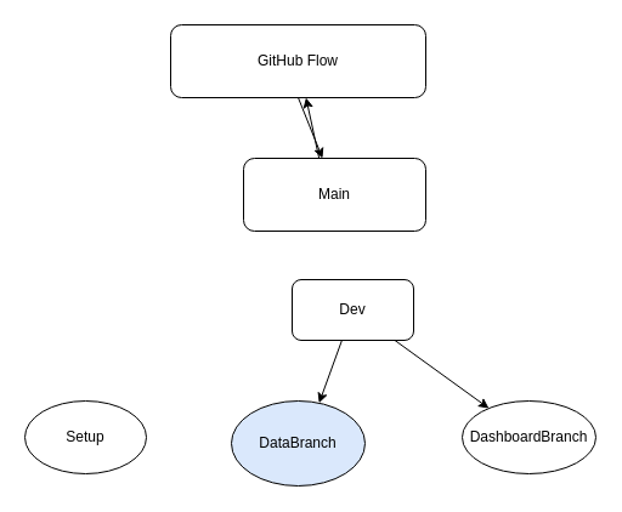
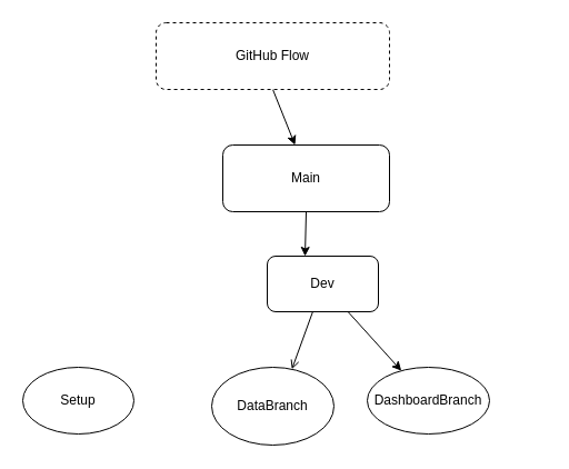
  <mxCell id="0" />
  <mxCell id="1" parent="0" />
  <mxCell id="2" style="edgeStyle=none;html=1;exitX=0.5;exitY=1;exitDx=0;exitDy=0;" parent="1" source="3" edge="1"><mxGeometry relative="1" as="geometry"><mxPoint x="265" y="130" as="targetPoint" /></mxGeometry></mxCell>
- <mxCell id="3" value="GitHub Flow" style="rounded=1;whiteSpace=wrap;html=1;" parent="1" vertex="1"><mxGeometry x="140" width="210" height="60" as="geometry" y="20" /></mxCell>
- <mxCell id="4" style="edgeStyle=none;html=1;exitX=0.5;exitY=1;exitDx=0;exitDy=0;" parent="1" source="5" target="3" edge="1"><mxGeometry relative="1" as="geometry" /></mxCell>
+ <mxCell id="3" value="GitHub Flow" style="rounded=1;whiteSpace=wrap;html=1;dashed=1;" parent="1" vertex="1"><mxGeometry x="140" width="210" height="60" as="geometry" y="20" /></mxCell>
+ <mxCell id="4" style="edgeStyle=none;html=1;exitX=0.5;exitY=1;exitDx=0;exitDy=0;entryX=0.34;entryY=0;entryDx=0;entryDy=0;entryPerimeter=0;" parent="1" source="5" target="8" edge="1"><mxGeometry relative="1" as="geometry" /></mxCell>
  <mxCell id="5" value="Main" style="rounded=1;whiteSpace=wrap;html=1;" parent="1" vertex="1"><mxGeometry x="200" y="130" width="150" height="60" as="geometry" /></mxCell>
- <mxCell id="6" style="edgeStyle=none;html=1;entryX=0.656;entryY=0.025;entryDx=0;entryDy=0;entryPerimeter=0;" parent="1" source="8" target="10" edge="1"><mxGeometry relative="1" as="geometry" /></mxCell>
+ <mxCell id="6" style="edgeStyle=none;html=1;entryX=0.656;entryY=0.025;entryDx=0;entryDy=0;entryPerimeter=0;endArrow=open;" parent="1" source="8" target="10" edge="1"><mxGeometry relative="1" as="geometry" /></mxCell>
  <mxCell id="7" style="edgeStyle=none;html=1;" parent="1" source="8" target="11" edge="1"><mxGeometry relative="1" as="geometry" /></mxCell>
  <mxCell id="8" value="Dev" style="rounded=1;whiteSpace=wrap;html=1;" parent="1" vertex="1"><mxGeometry x="240" y="230" width="100" height="50" as="geometry" /></mxCell>
  <mxCell id="9" value="Setup" style="ellipse;whiteSpace=wrap;html=1;" parent="1" vertex="1"><mxGeometry x="20" y="330" width="100" height="60" as="geometry" /></mxCell>
- <mxCell id="10" value="DataBranch" style="ellipse;whiteSpace=wrap;html=1;fillColor=#dae8fc;" parent="1" vertex="1"><mxGeometry x="190" y="330" width="110" height="70" as="geometry" /></mxCell>
- <mxCell id="11" value="DashboardBranch" style="ellipse;whiteSpace=wrap;html=1;" parent="1" vertex="1"><mxGeometry x="380" y="330" width="110" height="60" as="geometry" /></mxCell>
+ <mxCell id="10" value="DataBranch" style="ellipse;whiteSpace=wrap;html=1;" parent="1" vertex="1"><mxGeometry x="190" y="330" width="110" height="70" as="geometry" /></mxCell>
+ <mxCell id="11" value="DashboardBranch" style="ellipse;whiteSpace=wrap;html=1;" parent="1" vertex="1"><mxGeometry x="330" y="330" width="110" height="60" as="geometry" /></mxCell>
